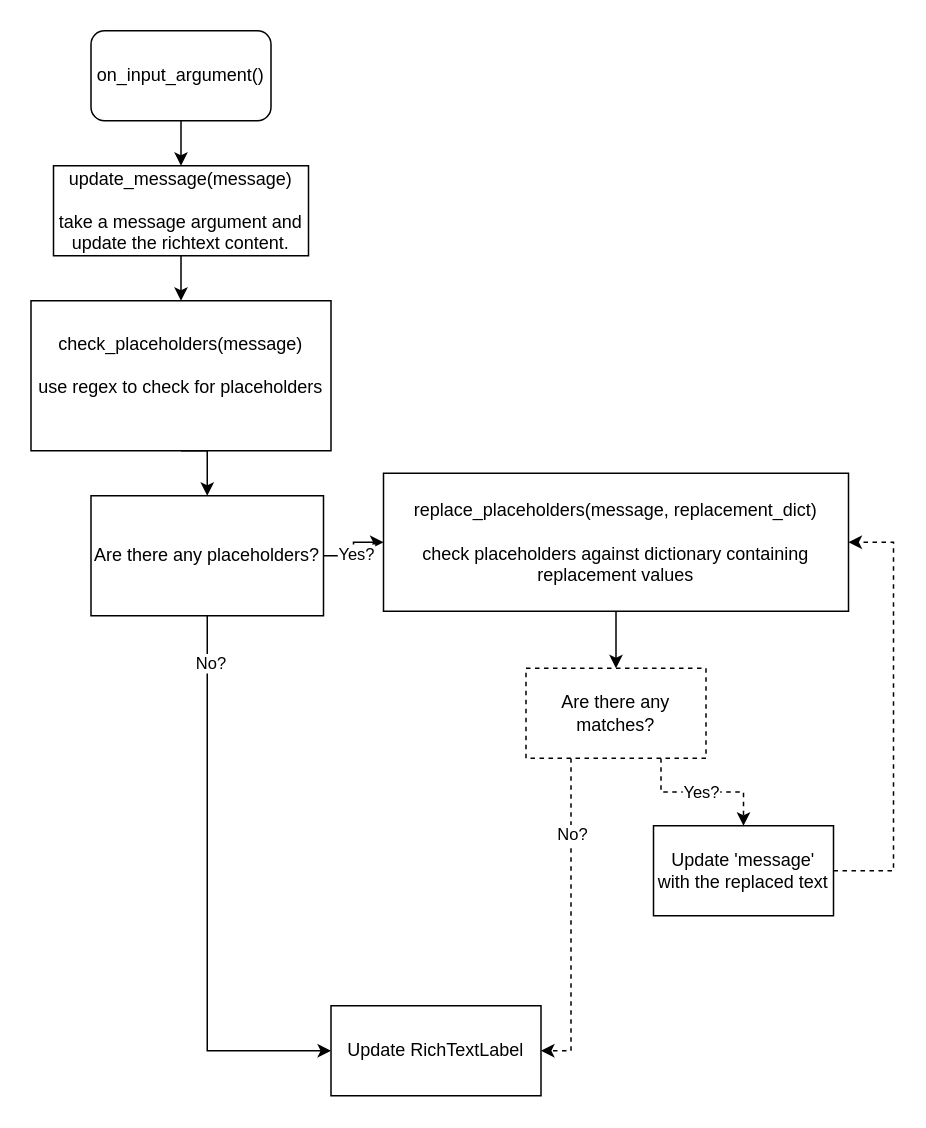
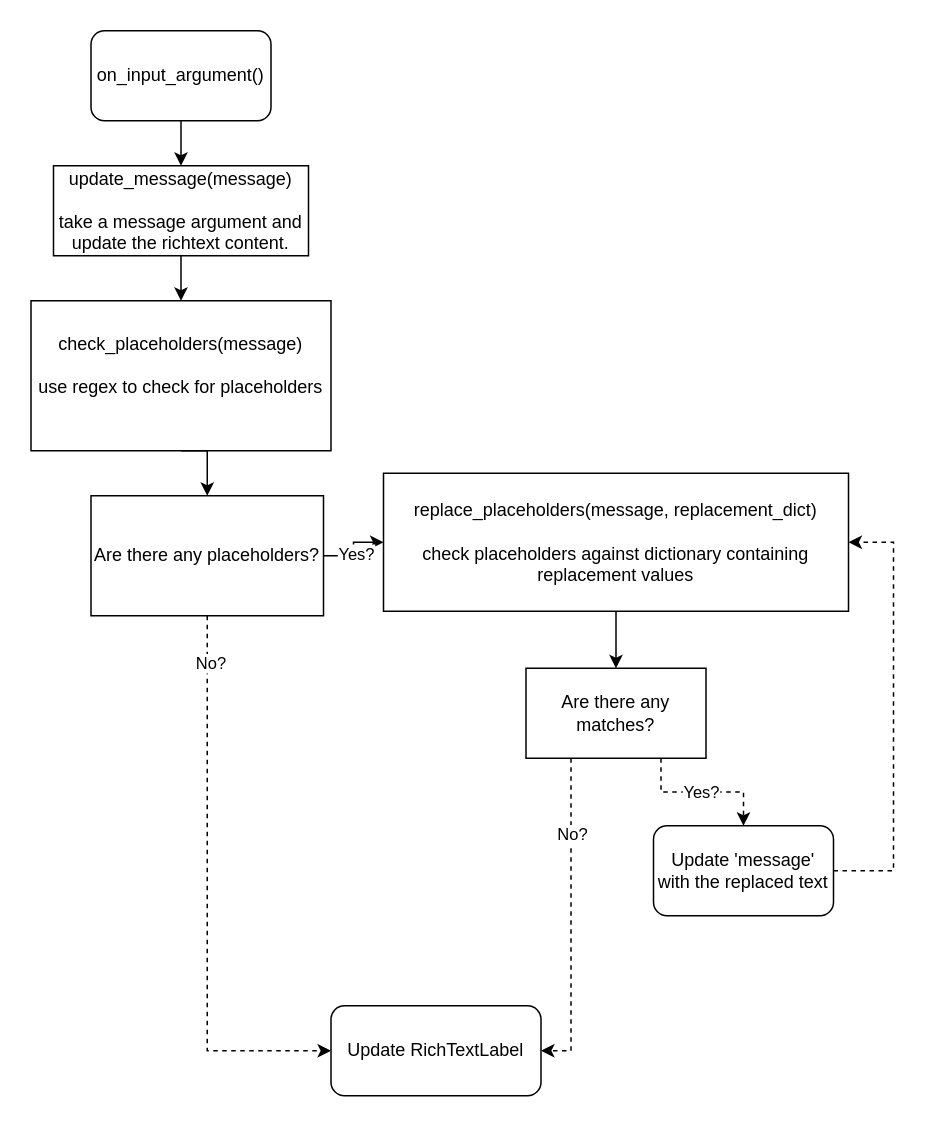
  <mxCell id="0" />
  <mxCell id="1" parent="0" />
  <mxCell id="2" style="edgeStyle=orthogonalEdgeStyle;rounded=0;orthogonalLoop=1;jettySize=auto;html=1;exitX=0.5;exitY=1;exitDx=0;exitDy=0;" edge="1" parent="1" source="3" target="5"><mxGeometry relative="1" as="geometry" /></mxCell>
  <mxCell id="3" value="update_message(message)&lt;div&gt;&lt;br&gt;&lt;/div&gt;&lt;div&gt;take a message argument and update the richtext content.&lt;/div&gt;" style="rounded=0;whiteSpace=wrap;html=1;" vertex="1" parent="1"><mxGeometry x="35" y="110" width="170" height="60" as="geometry" /></mxCell>
  <mxCell id="4" style="edgeStyle=orthogonalEdgeStyle;rounded=0;orthogonalLoop=1;jettySize=auto;html=1;exitX=0.5;exitY=1;exitDx=0;exitDy=0;entryX=0.5;entryY=0;entryDx=0;entryDy=0;" edge="1" parent="1" source="5" target="17"><mxGeometry relative="1" as="geometry" /></mxCell>
  <mxCell id="5" value="check_placeholders(message)&lt;div&gt;&lt;br&gt;&lt;div&gt;use regex to check for placeholders&lt;/div&gt;&lt;div&gt;&lt;br&gt;&lt;/div&gt;&lt;/div&gt;" style="whiteSpace=wrap;html=1;rounded=0;" vertex="1" parent="1"><mxGeometry x="20" y="200" width="200" height="100" as="geometry" /></mxCell>
  <mxCell id="6" style="edgeStyle=orthogonalEdgeStyle;rounded=0;orthogonalLoop=1;jettySize=auto;html=1;exitX=0.5;exitY=1;exitDx=0;exitDy=0;" edge="1" parent="1" source="7" target="12"><mxGeometry relative="1" as="geometry" /></mxCell>
  <mxCell id="7" value="replace_placeholders(message, replacement_dict)&lt;div&gt;&lt;br&gt;&lt;div&gt;check placeholders against dictionary containing replacement values&lt;/div&gt;&lt;/div&gt;" style="rounded=0;whiteSpace=wrap;html=1;" vertex="1" parent="1"><mxGeometry x="255" y="315" width="310" height="92" as="geometry" /></mxCell>
  <mxCell id="8" style="edgeStyle=orthogonalEdgeStyle;rounded=0;orthogonalLoop=1;jettySize=auto;html=1;exitX=0.25;exitY=1;exitDx=0;exitDy=0;entryX=1;entryY=0.5;entryDx=0;entryDy=0;dashed=1;" edge="1" parent="1" source="12" target="20"><mxGeometry relative="1" as="geometry" /></mxCell>
  <mxCell id="9" value="No?" style="edgeLabel;html=1;align=center;verticalAlign=middle;resizable=0;points=[];" vertex="1" connectable="0" parent="8"><mxGeometry x="-0.535" relative="1" as="geometry"><mxPoint as="offset" /></mxGeometry></mxCell>
  <mxCell id="10" style="edgeStyle=orthogonalEdgeStyle;rounded=0;orthogonalLoop=1;jettySize=auto;html=1;exitX=0.75;exitY=1;exitDx=0;exitDy=0;dashed=1;" edge="1" parent="1" source="12" target="22"><mxGeometry relative="1" as="geometry" /></mxCell>
  <mxCell id="11" value="Yes?" style="edgeLabel;html=1;align=center;verticalAlign=middle;resizable=0;points=[];" vertex="1" connectable="0" parent="10"><mxGeometry x="-0.03" y="1" relative="1" as="geometry"><mxPoint y="1" as="offset" /></mxGeometry></mxCell>
- <mxCell id="12" value="Are there any matches?" style="rounded=0;whiteSpace=wrap;html=1;dashed=1;" vertex="1" parent="1"><mxGeometry x="350" y="445" width="120" height="60" as="geometry" /></mxCell>
+ <mxCell id="12" value="Are there any matches?" style="rounded=0;whiteSpace=wrap;html=1;" vertex="1" parent="1"><mxGeometry x="350" y="445" width="120" height="60" as="geometry" /></mxCell>
  <mxCell id="13" style="edgeStyle=orthogonalEdgeStyle;rounded=0;orthogonalLoop=1;jettySize=auto;html=1;exitX=1;exitY=0.5;exitDx=0;exitDy=0;entryX=0;entryY=0.5;entryDx=0;entryDy=0;" edge="1" parent="1" source="17" target="7"><mxGeometry relative="1" as="geometry" /></mxCell>
  <mxCell id="14" value="Yes?" style="edgeLabel;html=1;align=center;verticalAlign=middle;resizable=0;points=[];" vertex="1" connectable="0" parent="13"><mxGeometry x="-0.088" y="-1" relative="1" as="geometry"><mxPoint as="offset" /></mxGeometry></mxCell>
- <mxCell id="15" style="edgeStyle=orthogonalEdgeStyle;rounded=0;orthogonalLoop=1;jettySize=auto;html=1;exitX=0.5;exitY=1;exitDx=0;exitDy=0;entryX=0;entryY=0.5;entryDx=0;entryDy=0;" edge="1" parent="1" source="17" target="20"><mxGeometry relative="1" as="geometry" /></mxCell>
+ <mxCell id="15" style="edgeStyle=orthogonalEdgeStyle;rounded=0;orthogonalLoop=1;jettySize=auto;html=1;exitX=0.5;exitY=1;exitDx=0;exitDy=0;entryX=0;entryY=0.5;entryDx=0;entryDy=0;dashed=1;" edge="1" parent="1" source="17" target="20"><mxGeometry relative="1" as="geometry" /></mxCell>
  <mxCell id="16" value="No?" style="edgeLabel;html=1;align=center;verticalAlign=middle;resizable=0;points=[];" vertex="1" connectable="0" parent="15"><mxGeometry x="-0.834" y="2" relative="1" as="geometry"><mxPoint as="offset" /></mxGeometry></mxCell>
  <mxCell id="17" value="Are there any placeholders?" style="rounded=0;whiteSpace=wrap;html=1;" vertex="1" parent="1"><mxGeometry x="60" y="330" width="155" height="80" as="geometry" /></mxCell>
  <mxCell id="18" style="edgeStyle=orthogonalEdgeStyle;rounded=0;orthogonalLoop=1;jettySize=auto;html=1;exitX=0.5;exitY=1;exitDx=0;exitDy=0;entryX=0.5;entryY=0;entryDx=0;entryDy=0;" edge="1" parent="1" source="19" target="3"><mxGeometry relative="1" as="geometry" /></mxCell>
  <mxCell id="19" value="on_input_argument()" style="rounded=1;whiteSpace=wrap;html=1;" vertex="1" parent="1"><mxGeometry x="60" y="20" width="120" height="60" as="geometry" /></mxCell>
- <mxCell id="20" value="Update RichTextLabel" style="whiteSpace=wrap;html=1;rounded=0;" vertex="1" parent="1"><mxGeometry x="220" y="670" width="140" height="60" as="geometry" /></mxCell>
+ <mxCell id="20" value="Update RichTextLabel" style="rounded=1;whiteSpace=wrap;html=1;" vertex="1" parent="1"><mxGeometry x="220" y="670" width="140" height="60" as="geometry" /></mxCell>
  <mxCell id="21" style="edgeStyle=orthogonalEdgeStyle;rounded=0;orthogonalLoop=1;jettySize=auto;html=1;exitX=1;exitY=0.5;exitDx=0;exitDy=0;entryX=1;entryY=0.5;entryDx=0;entryDy=0;dashed=1;" edge="1" parent="1" source="22" target="7"><mxGeometry relative="1" as="geometry"><Array as="points"><mxPoint x="595" y="580" /><mxPoint x="595" y="361" /></Array></mxGeometry></mxCell>
- <mxCell id="22" value="Update 'message' with the replaced text" style="rounded=0;whiteSpace=wrap;html=1;" vertex="1" parent="1"><mxGeometry x="435" y="550" width="120" height="60" as="geometry" /></mxCell>
+ <mxCell id="22" value="Update 'message' with the replaced text" style="whiteSpace=wrap;html=1;rounded=1;" vertex="1" parent="1"><mxGeometry x="435" y="550" width="120" height="60" as="geometry" /></mxCell>
